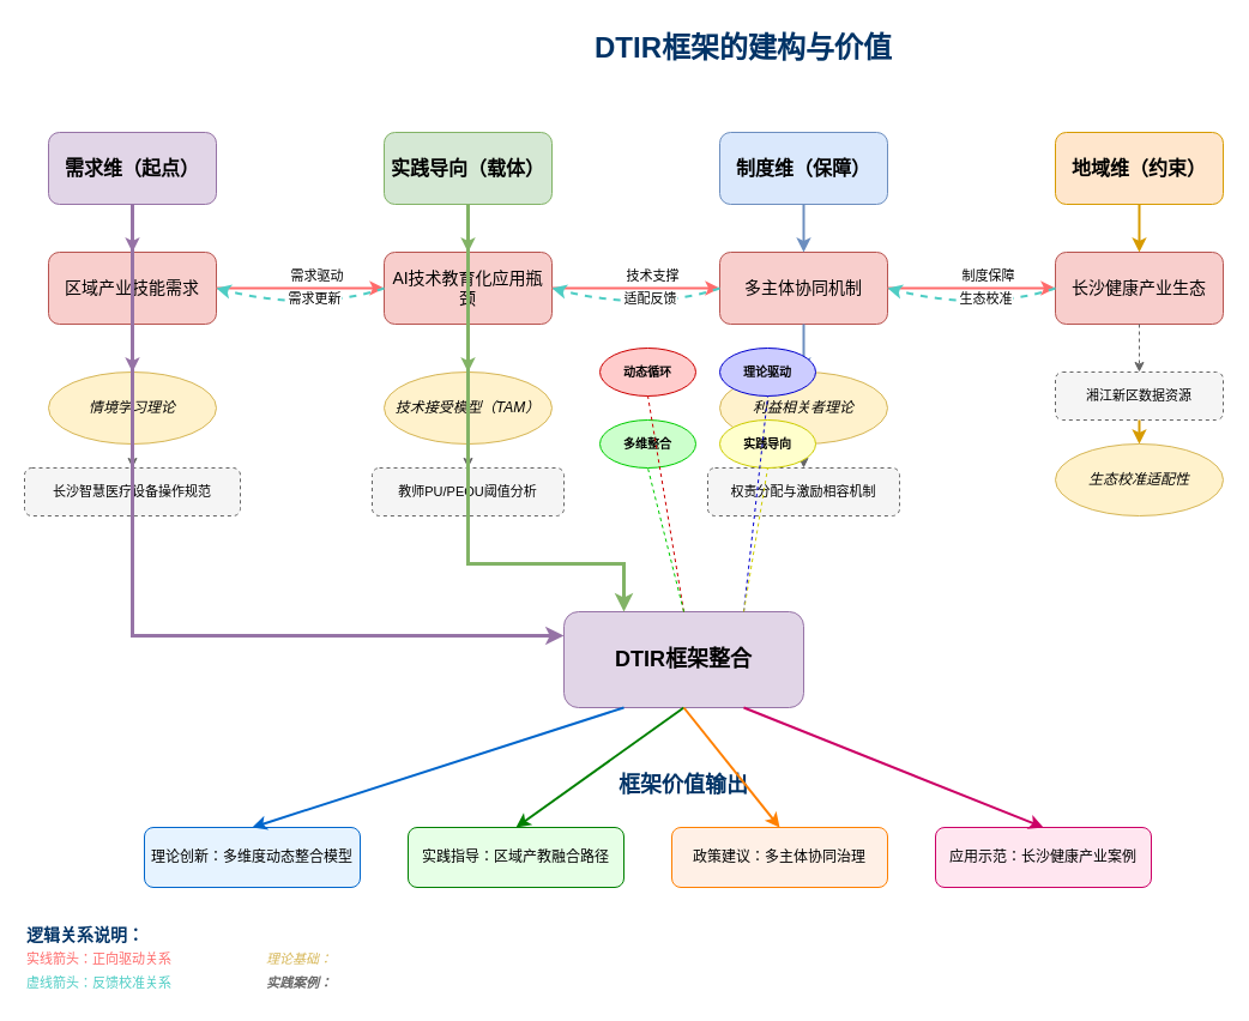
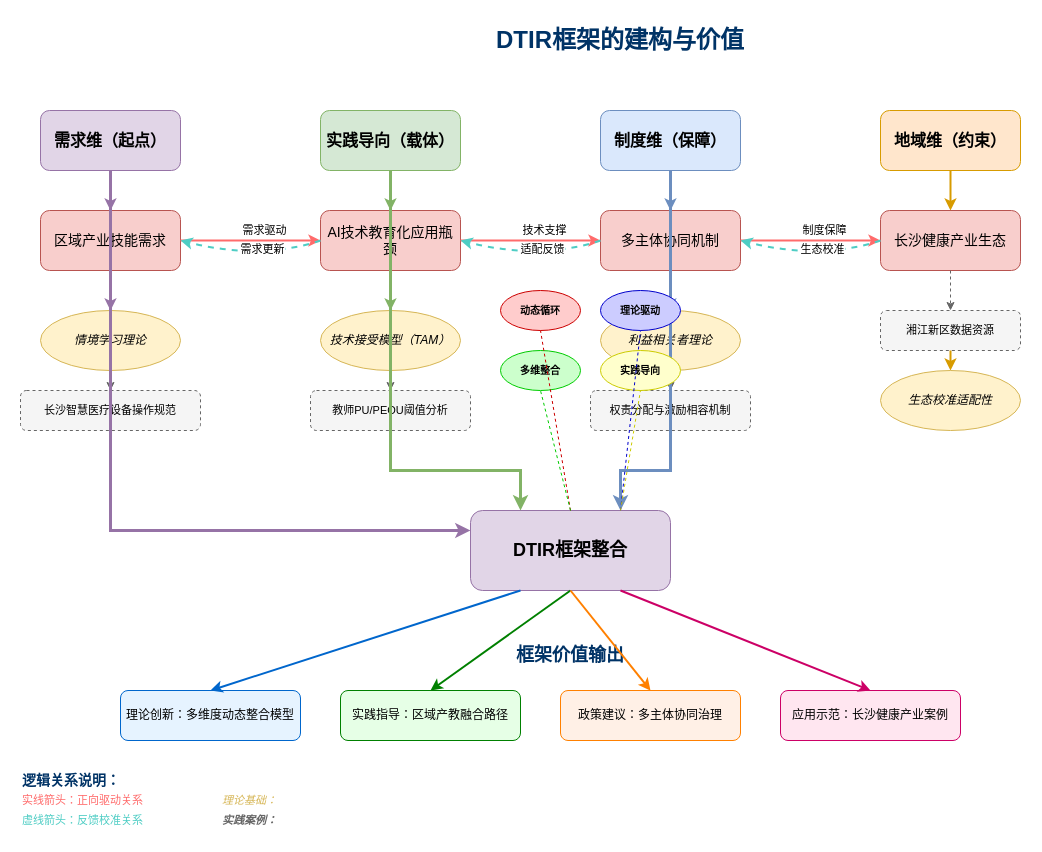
  <mxCell id="0" />
  <mxCell id="1" parent="0" />
  <mxCell id="2" value="DTIR框架的建构与价值" style="text;html=1;strokeColor=none;fillColor=none;align=center;verticalAlign=middle;whiteSpace=wrap;rounded=0;fontSize=24;fontStyle=1;fontColor=#003366;" parent="1" vertex="1"><mxGeometry x="370" y="20" width="500" height="40" as="geometry" /></mxCell>
  <mxCell id="3" value="需求维（起点）" style="rounded=1;whiteSpace=wrap;html=1;fillColor=#e1d5e7;strokeColor=#9673a6;fontSize=16;fontStyle=1;" parent="1" vertex="1"><mxGeometry x="40" y="110" width="140" height="60" as="geometry" /></mxCell>
  <mxCell id="4" value="区域产业技能需求" style="rounded=1;whiteSpace=wrap;html=1;fillColor=#f8cecc;strokeColor=#b85450;fontSize=14;" parent="1" vertex="1"><mxGeometry x="40" y="210" width="140" height="60" as="geometry" /></mxCell>
  <mxCell id="5" value="情境学习理论" style="ellipse;whiteSpace=wrap;html=1;fillColor=#fff2cc;strokeColor=#d6b656;fontSize=12;fontStyle=2;" parent="1" vertex="1"><mxGeometry x="40" y="310" width="140" height="60" as="geometry" /></mxCell>
  <mxCell id="6" value="长沙智慧医疗设备操作规范" style="rounded=1;whiteSpace=wrap;html=1;fillColor=#f5f5f5;strokeColor=#666666;fontSize=11;dashed=1;" parent="1" vertex="1"><mxGeometry x="20" y="390" width="180" height="40" as="geometry" /></mxCell>
  <mxCell id="7" value="实践导向（载体）" style="rounded=1;whiteSpace=wrap;html=1;fillColor=#d5e8d4;strokeColor=#82b366;fontSize=16;fontStyle=1;" parent="1" vertex="1"><mxGeometry x="320" y="110" width="140" height="60" as="geometry" /></mxCell>
  <mxCell id="8" value="AI技术教育化应用瓶颈" style="rounded=1;whiteSpace=wrap;html=1;fillColor=#f8cecc;strokeColor=#b85450;fontSize=14;" parent="1" vertex="1"><mxGeometry x="320" y="210" width="140" height="60" as="geometry" /></mxCell>
  <mxCell id="9" value="技术接受模型（TAM）" style="ellipse;whiteSpace=wrap;html=1;fillColor=#fff2cc;strokeColor=#d6b656;fontSize=12;fontStyle=2;" parent="1" vertex="1"><mxGeometry x="320" y="310" width="140" height="60" as="geometry" /></mxCell>
  <mxCell id="10" value="教师PU/PEOU阈值分析" style="rounded=1;whiteSpace=wrap;html=1;fillColor=#f5f5f5;strokeColor=#666666;fontSize=11;dashed=1;" parent="1" vertex="1"><mxGeometry x="310" y="390" width="160" height="40" as="geometry" /></mxCell>
  <mxCell id="11" value="制度维（保障）" style="rounded=1;whiteSpace=wrap;html=1;fillColor=#dae8fc;strokeColor=#6c8ebf;fontSize=16;fontStyle=1;" parent="1" vertex="1"><mxGeometry x="600" y="110" width="140" height="60" as="geometry" /></mxCell>
  <mxCell id="12" value="多主体协同机制" style="rounded=1;whiteSpace=wrap;html=1;fillColor=#f8cecc;strokeColor=#b85450;fontSize=14;" parent="1" vertex="1"><mxGeometry x="600" y="210" width="140" height="60" as="geometry" /></mxCell>
  <mxCell id="13" value="利益相关者理论" style="ellipse;whiteSpace=wrap;html=1;fillColor=#fff2cc;strokeColor=#d6b656;fontSize=12;fontStyle=2;" parent="1" vertex="1"><mxGeometry x="600" y="310" width="140" height="60" as="geometry" /></mxCell>
  <mxCell id="14" value="权责分配与激励相容机制" style="rounded=1;whiteSpace=wrap;html=1;fillColor=#f5f5f5;strokeColor=#666666;fontSize=11;dashed=1;" parent="1" vertex="1"><mxGeometry x="590" y="390" width="160" height="40" as="geometry" /></mxCell>
  <mxCell id="15" value="地域维（约束）" style="rounded=1;whiteSpace=wrap;html=1;fillColor=#ffe6cc;strokeColor=#d79b00;fontSize=16;fontStyle=1;" parent="1" vertex="1"><mxGeometry x="880" y="110" width="140" height="60" as="geometry" /></mxCell>
  <mxCell id="16" value="长沙健康产业生态" style="rounded=1;whiteSpace=wrap;html=1;fillColor=#f8cecc;strokeColor=#b85450;fontSize=14;" parent="1" vertex="1"><mxGeometry x="880" y="210" width="140" height="60" as="geometry" /></mxCell>
  <mxCell id="17" value="湘江新区数据资源" style="rounded=1;whiteSpace=wrap;html=1;fillColor=#f5f5f5;strokeColor=#666666;fontSize=11;dashed=1;" parent="1" vertex="1"><mxGeometry x="880" y="310" width="140" height="40" as="geometry" /></mxCell>
  <mxCell id="18" value="生态校准适配性" style="ellipse;whiteSpace=wrap;html=1;fillColor=#fff2cc;strokeColor=#d6b656;fontSize=12;fontStyle=2;" parent="1" vertex="1"><mxGeometry x="880" y="370" width="140" height="60" as="geometry" /></mxCell>
  <mxCell id="19" value="DTIR框架整合" style="rounded=1;whiteSpace=wrap;html=1;fillColor=#e1d5e7;strokeColor=#9673a6;fontSize=18;fontStyle=1;" parent="1" vertex="1"><mxGeometry x="470" y="510" width="200" height="80" as="geometry" /></mxCell>
  <mxCell id="20" value="" style="endArrow=classic;html=1;rounded=0;exitX=0.5;exitY=1;exitDx=0;exitDy=0;entryX=0.5;entryY=0;entryDx=0;entryDy=0;strokeWidth=2;strokeColor=#9673a6;" parent="1" source="3" target="4" edge="1"><mxGeometry width="50" height="50" relative="1" as="geometry"><mxPoint x="220" y="290" as="sourcePoint" /><mxPoint x="270" y="240" as="targetPoint" /></mxGeometry></mxCell>
  <mxCell id="21" value="" style="endArrow=classic;html=1;rounded=0;exitX=0.5;exitY=1;exitDx=0;exitDy=0;entryX=0.5;entryY=0;entryDx=0;entryDy=0;strokeWidth=2;strokeColor=#9673a6;" parent="1" source="4" target="5" edge="1"><mxGeometry width="50" height="50" relative="1" as="geometry"><mxPoint x="220" y="290" as="sourcePoint" /><mxPoint x="270" y="240" as="targetPoint" /></mxGeometry></mxCell>
  <mxCell id="22" value="" style="endArrow=classic;html=1;rounded=0;exitX=0.5;exitY=1;exitDx=0;exitDy=0;entryX=0.5;entryY=0;entryDx=0;entryDy=0;strokeWidth=1;strokeColor=#666666;dashed=1;" parent="1" source="5" target="6" edge="1"><mxGeometry width="50" height="50" relative="1" as="geometry"><mxPoint x="220" y="290" as="sourcePoint" /><mxPoint x="270" y="240" as="targetPoint" /></mxGeometry></mxCell>
  <mxCell id="23" value="" style="endArrow=classic;html=1;rounded=0;exitX=0.5;exitY=1;exitDx=0;exitDy=0;entryX=0.5;entryY=0;entryDx=0;entryDy=0;strokeWidth=2;strokeColor=#82b366;" parent="1" source="7" target="8" edge="1"><mxGeometry width="50" height="50" relative="1" as="geometry"><mxPoint x="500" y="290" as="sourcePoint" /><mxPoint x="550" y="240" as="targetPoint" /></mxGeometry></mxCell>
  <mxCell id="24" value="" style="endArrow=classic;html=1;rounded=0;exitX=0.5;exitY=1;exitDx=0;exitDy=0;entryX=0.5;entryY=0;entryDx=0;entryDy=0;strokeWidth=2;strokeColor=#82b366;" parent="1" source="8" target="9" edge="1"><mxGeometry width="50" height="50" relative="1" as="geometry"><mxPoint x="500" y="290" as="sourcePoint" /><mxPoint x="550" y="240" as="targetPoint" /></mxGeometry></mxCell>
  <mxCell id="25" value="" style="endArrow=classic;html=1;rounded=0;exitX=0.5;exitY=1;exitDx=0;exitDy=0;entryX=0.5;entryY=0;entryDx=0;entryDy=0;strokeWidth=1;strokeColor=#666666;dashed=1;" parent="1" source="9" target="10" edge="1"><mxGeometry width="50" height="50" relative="1" as="geometry"><mxPoint x="500" y="290" as="sourcePoint" /><mxPoint x="550" y="240" as="targetPoint" /></mxGeometry></mxCell>
  <mxCell id="26" value="" style="endArrow=classic;html=1;rounded=0;exitX=0.5;exitY=1;exitDx=0;exitDy=0;entryX=0.5;entryY=0;entryDx=0;entryDy=0;strokeWidth=2;strokeColor=#6c8ebf;" parent="1" source="11" target="12" edge="1"><mxGeometry width="50" height="50" relative="1" as="geometry"><mxPoint x="780" y="290" as="sourcePoint" /><mxPoint x="830" y="240" as="targetPoint" /></mxGeometry></mxCell>
  <mxCell id="27" value="" style="endArrow=classic;html=1;rounded=0;exitX=0.5;exitY=1;exitDx=0;exitDy=0;entryX=0.5;entryY=0;entryDx=0;entryDy=0;strokeWidth=2;strokeColor=#6c8ebf;" parent="1" source="12" target="13" edge="1"><mxGeometry width="50" height="50" relative="1" as="geometry"><mxPoint x="780" y="290" as="sourcePoint" /><mxPoint x="830" y="240" as="targetPoint" /></mxGeometry></mxCell>
  <mxCell id="28" value="" style="endArrow=classic;html=1;rounded=0;exitX=0.5;exitY=1;exitDx=0;exitDy=0;entryX=0.5;entryY=0;entryDx=0;entryDy=0;strokeWidth=1;strokeColor=#666666;dashed=1;" parent="1" source="13" target="14" edge="1"><mxGeometry width="50" height="50" relative="1" as="geometry"><mxPoint x="780" y="290" as="sourcePoint" /><mxPoint x="830" y="240" as="targetPoint" /></mxGeometry></mxCell>
  <mxCell id="29" value="" style="endArrow=classic;html=1;rounded=0;exitX=0.5;exitY=1;exitDx=0;exitDy=0;entryX=0.5;entryY=0;entryDx=0;entryDy=0;strokeWidth=2;strokeColor=#d79b00;" parent="1" source="15" target="16" edge="1"><mxGeometry width="50" height="50" relative="1" as="geometry"><mxPoint x="1060" y="290" as="sourcePoint" /><mxPoint x="1110" y="240" as="targetPoint" /></mxGeometry></mxCell>
  <mxCell id="30" value="" style="endArrow=classic;html=1;rounded=0;exitX=0.5;exitY=1;exitDx=0;exitDy=0;entryX=0.5;entryY=0;entryDx=0;entryDy=0;strokeWidth=1;strokeColor=#666666;dashed=1;" parent="1" source="16" target="17" edge="1"><mxGeometry width="50" height="50" relative="1" as="geometry"><mxPoint x="1060" y="290" as="sourcePoint" /><mxPoint x="1110" y="240" as="targetPoint" /></mxGeometry></mxCell>
  <mxCell id="31" value="" style="endArrow=classic;html=1;rounded=0;exitX=0.5;exitY=1;exitDx=0;exitDy=0;entryX=0.5;entryY=0;entryDx=0;entryDy=0;strokeWidth=2;strokeColor=#d79b00;" parent="1" source="17" target="18" edge="1"><mxGeometry width="50" height="50" relative="1" as="geometry"><mxPoint x="1060" y="290" as="sourcePoint" /><mxPoint x="1110" y="240" as="targetPoint" /></mxGeometry></mxCell>
  <mxCell id="32" value="" style="endArrow=classic;html=1;rounded=0;exitX=0.5;exitY=1;exitDx=0;exitDy=0;entryX=0;entryY=0.25;entryDx=0;entryDy=0;strokeWidth=3;strokeColor=#9673a6;" parent="1" source="3" target="19" edge="1"><mxGeometry width="50" height="50" relative="1" as="geometry"><mxPoint x="220" y="390" as="sourcePoint" /><mxPoint x="270" y="340" as="targetPoint" /><Array as="points"><mxPoint x="110" y="530" /></Array></mxGeometry></mxCell>
  <mxCell id="33" value="" style="endArrow=classic;html=1;rounded=0;exitX=0.5;exitY=1;exitDx=0;exitDy=0;entryX=0.25;entryY=0;entryDx=0;entryDy=0;strokeWidth=3;strokeColor=#82b366;" parent="1" source="7" target="19" edge="1"><mxGeometry width="50" height="50" relative="1" as="geometry"><mxPoint x="500" y="390" as="sourcePoint" /><mxPoint x="550" y="340" as="targetPoint" /><Array as="points"><mxPoint x="390" y="470" /><mxPoint x="520" y="470" /></Array></mxGeometry></mxCell>
+ <mxCell id="34" value="" style="endArrow=classic;html=1;rounded=0;exitX=0.5;exitY=1;exitDx=0;exitDy=0;entryX=0.75;entryY=0;entryDx=0;entryDy=0;strokeWidth=3;strokeColor=#6c8ebf;" parent="1" source="11" target="19" edge="1"><mxGeometry width="50" height="50" relative="1" as="geometry"><mxPoint x="780" y="390" as="sourcePoint" /><mxPoint x="830" y="340" as="targetPoint" /><Array as="points"><mxPoint x="670" y="470" /><mxPoint x="620" y="470" /></Array></mxGeometry></mxCell>
  <mxCell id="35" value="需求驱动" style="endArrow=classic;html=1;rounded=0;exitX=1;exitY=0.5;exitDx=0;exitDy=0;entryX=0;entryY=0.5;entryDx=0;entryDy=0;strokeWidth=2;strokeColor=#ff6b6b;curved=1;" parent="1" source="4" target="8" edge="1"><mxGeometry x="0.2" y="10" width="50" height="50" relative="1" as="geometry"><mxPoint x="220" y="390" as="sourcePoint" /><mxPoint x="270" y="340" as="targetPoint" /><mxPoint as="offset" /></mxGeometry></mxCell>
  <mxCell id="36" value="技术支撑" style="endArrow=classic;html=1;rounded=0;exitX=1;exitY=0.5;exitDx=0;exitDy=0;entryX=0;entryY=0.5;entryDx=0;entryDy=0;strokeWidth=2;strokeColor=#ff6b6b;curved=1;" parent="1" source="8" target="12" edge="1"><mxGeometry x="0.2" y="10" width="50" height="50" relative="1" as="geometry"><mxPoint x="500" y="390" as="sourcePoint" /><mxPoint x="550" y="340" as="targetPoint" /><mxPoint as="offset" /></mxGeometry></mxCell>
  <mxCell id="37" value="制度保障" style="endArrow=classic;html=1;rounded=0;exitX=1;exitY=0.5;exitDx=0;exitDy=0;entryX=0;entryY=0.5;entryDx=0;entryDy=0;strokeWidth=2;strokeColor=#ff6b6b;curved=1;" parent="1" source="12" target="16" edge="1"><mxGeometry x="0.2" y="10" width="50" height="50" relative="1" as="geometry"><mxPoint x="780" y="390" as="sourcePoint" /><mxPoint x="830" y="340" as="targetPoint" /><mxPoint as="offset" /></mxGeometry></mxCell>
  <mxCell id="38" value="生态校准" style="endArrow=classic;html=1;rounded=0;exitX=0;exitY=0.5;exitDx=0;exitDy=0;entryX=1;entryY=0.5;entryDx=0;entryDy=0;strokeWidth=2;strokeColor=#4ecdc4;curved=1;dashed=1;" parent="1" source="16" target="12" edge="1"><mxGeometry x="-0.2" y="-10" width="50" height="50" relative="1" as="geometry"><mxPoint x="780" y="390" as="sourcePoint" /><mxPoint x="830" y="340" as="targetPoint" /><Array as="points"><mxPoint x="820" y="260" /></Array><mxPoint as="offset" /></mxGeometry></mxCell>
  <mxCell id="39" value="适配反馈" style="endArrow=classic;html=1;rounded=0;exitX=0;exitY=0.5;exitDx=0;exitDy=0;entryX=1;entryY=0.5;entryDx=0;entryDy=0;strokeWidth=2;strokeColor=#4ecdc4;curved=1;dashed=1;" parent="1" source="12" target="8" edge="1"><mxGeometry x="-0.2" y="-10" width="50" height="50" relative="1" as="geometry"><mxPoint x="500" y="390" as="sourcePoint" /><mxPoint x="550" y="340" as="targetPoint" /><Array as="points"><mxPoint x="540" y="260" /></Array><mxPoint as="offset" /></mxGeometry></mxCell>
  <mxCell id="40" value="需求更新" style="endArrow=classic;html=1;rounded=0;exitX=0;exitY=0.5;exitDx=0;exitDy=0;entryX=1;entryY=0.5;entryDx=0;entryDy=0;strokeWidth=2;strokeColor=#4ecdc4;curved=1;dashed=1;" parent="1" source="8" target="4" edge="1"><mxGeometry x="-0.2" y="-10" width="50" height="50" relative="1" as="geometry"><mxPoint x="220" y="390" as="sourcePoint" /><mxPoint x="270" y="340" as="targetPoint" /><Array as="points"><mxPoint x="260" y="260" /></Array><mxPoint as="offset" /></mxGeometry></mxCell>
  <mxCell id="41" value="框架价值输出" style="text;html=1;strokeColor=none;fillColor=none;align=center;verticalAlign=middle;whiteSpace=wrap;rounded=0;fontSize=18;fontStyle=1;fontColor=#003366;" parent="1" vertex="1"><mxGeometry x="420" y="640" width="300" height="30" as="geometry" /></mxCell>
  <mxCell id="42" value="理论创新：多维度动态整合模型" style="rounded=1;whiteSpace=wrap;html=1;fillColor=#e6f3ff;strokeColor=#0066cc;fontSize=12;" parent="1" vertex="1"><mxGeometry x="120" y="690" width="180" height="50" as="geometry" /></mxCell>
  <mxCell id="43" value="实践指导：区域产教融合路径" style="rounded=1;whiteSpace=wrap;html=1;fillColor=#e6ffe6;strokeColor=#008000;fontSize=12;" parent="1" vertex="1"><mxGeometry x="340" y="690" width="180" height="50" as="geometry" /></mxCell>
  <mxCell id="44" value="政策建议：多主体协同治理" style="rounded=1;whiteSpace=wrap;html=1;fillColor=#fff0e6;strokeColor=#ff8000;fontSize=12;" parent="1" vertex="1"><mxGeometry x="560" y="690" width="180" height="50" as="geometry" /></mxCell>
  <mxCell id="45" value="应用示范：长沙健康产业案例" style="rounded=1;whiteSpace=wrap;html=1;fillColor=#ffe6f0;strokeColor=#cc0066;fontSize=12;" parent="1" vertex="1"><mxGeometry x="780" y="690" width="180" height="50" as="geometry" /></mxCell>
  <mxCell id="46" value="" style="endArrow=classic;html=1;rounded=0;exitX=0.25;exitY=1;exitDx=0;exitDy=0;entryX=0.5;entryY=0;entryDx=0;entryDy=0;strokeWidth=2;strokeColor=#0066cc;" parent="1" source="19" target="42" edge="1"><mxGeometry width="50" height="50" relative="1" as="geometry"><mxPoint x="320" y="640" as="sourcePoint" /><mxPoint x="370" y="590" as="targetPoint" /></mxGeometry></mxCell>
  <mxCell id="47" value="" style="endArrow=classic;html=1;rounded=0;exitX=0.5;exitY=1;exitDx=0;exitDy=0;entryX=0.5;entryY=0;entryDx=0;entryDy=0;strokeWidth=2;strokeColor=#008000;" parent="1" source="19" target="43" edge="1"><mxGeometry width="50" height="50" relative="1" as="geometry"><mxPoint x="320" y="640" as="sourcePoint" /><mxPoint x="370" y="590" as="targetPoint" /></mxGeometry></mxCell>
  <mxCell id="48" value="" style="endArrow=classic;html=1;rounded=0;exitX=0.5;exitY=1;exitDx=0;exitDy=0;entryX=0.5;entryY=0;entryDx=0;entryDy=0;strokeWidth=2;strokeColor=#ff8000;" parent="1" source="19" target="44" edge="1"><mxGeometry width="50" height="50" relative="1" as="geometry"><mxPoint x="320" y="640" as="sourcePoint" /><mxPoint x="370" y="590" as="targetPoint" /></mxGeometry></mxCell>
  <mxCell id="49" value="" style="endArrow=classic;html=1;rounded=0;exitX=0.75;exitY=1;exitDx=0;exitDy=0;entryX=0.5;entryY=0;entryDx=0;entryDy=0;strokeWidth=2;strokeColor=#cc0066;" parent="1" source="19" target="45" edge="1"><mxGeometry width="50" height="50" relative="1" as="geometry"><mxPoint x="320" y="640" as="sourcePoint" /><mxPoint x="370" y="590" as="targetPoint" /></mxGeometry></mxCell>
  <mxCell id="50" value="逻辑关系说明：" style="text;html=1;strokeColor=none;fillColor=none;align=left;verticalAlign=middle;whiteSpace=wrap;rounded=0;fontSize=14;fontStyle=1;fontColor=#003366;" parent="1" vertex="1"><mxGeometry x="20" y="770" width="120" height="20" as="geometry" /></mxCell>
  <mxCell id="51" value="实线箭头：正向驱动关系" style="text;html=1;strokeColor=none;fillColor=none;align=left;verticalAlign=middle;whiteSpace=wrap;rounded=0;fontSize=11;fontColor=#ff6b6b;" parent="1" vertex="1"><mxGeometry x="20" y="790" width="160" height="20" as="geometry" /></mxCell>
  <mxCell id="52" value="虚线箭头：反馈校准关系" style="text;html=1;strokeColor=none;fillColor=none;align=left;verticalAlign=middle;whiteSpace=wrap;rounded=0;fontSize=11;fontColor=#4ecdc4;" parent="1" vertex="1"><mxGeometry x="20" y="810" width="160" height="20" as="geometry" /></mxCell>
  <mxCell id="53" value="理论基础：" style="text;html=1;strokeColor=none;fillColor=none;align=left;verticalAlign=middle;whiteSpace=wrap;rounded=0;fontSize=11;fontColor=#d6b656;fontStyle=2;" parent="1" vertex="1"><mxGeometry x="220" y="790" width="80" height="20" as="geometry" /></mxCell>
  <mxCell id="54" value="实践案例：" style="text;html=1;strokeColor=none;fillColor=none;align=left;verticalAlign=middle;whiteSpace=wrap;rounded=0;fontSize=11;fontColor=#666666;fontStyle=3;" parent="1" vertex="1"><mxGeometry x="220" y="810" width="80" height="20" as="geometry" /></mxCell>
  <mxCell id="55" value="动态循环" style="ellipse;whiteSpace=wrap;html=1;fillColor=#ffcccc;strokeColor=#cc0000;fontSize=10;fontStyle=1;" parent="1" vertex="1"><mxGeometry x="500" y="290" width="80" height="40" as="geometry" /></mxCell>
  <mxCell id="56" value="多维整合" style="ellipse;whiteSpace=wrap;html=1;fillColor=#ccffcc;strokeColor=#00cc00;fontSize=10;fontStyle=1;" parent="1" vertex="1"><mxGeometry x="500" y="350" width="80" height="40" as="geometry" /></mxCell>
  <mxCell id="57" value="理论驱动" style="ellipse;whiteSpace=wrap;html=1;fillColor=#ccccff;strokeColor=#0000cc;fontSize=10;fontStyle=1;" parent="1" vertex="1"><mxGeometry x="600" y="290" width="80" height="40" as="geometry" /></mxCell>
  <mxCell id="58" value="实践导向" style="ellipse;whiteSpace=wrap;html=1;fillColor=#ffffcc;strokeColor=#cccc00;fontSize=10;fontStyle=1;" parent="1" vertex="1"><mxGeometry x="600" y="350" width="80" height="40" as="geometry" /></mxCell>
  <mxCell id="59" value="" style="endArrow=none;html=1;rounded=0;exitX=0.5;exitY=0;exitDx=0;exitDy=0;entryX=0.5;entryY=1;entryDx=0;entryDy=0;strokeWidth=1;strokeColor=#cc0000;dashed=1;" parent="1" source="19" target="55" edge="1"><mxGeometry width="50" height="50" relative="1" as="geometry"><mxPoint x="320" y="390" as="sourcePoint" /><mxPoint x="370" y="340" as="targetPoint" /></mxGeometry></mxCell>
  <mxCell id="60" value="" style="endArrow=none;html=1;rounded=0;exitX=0.5;exitY=0;exitDx=0;exitDy=0;entryX=0.5;entryY=1;entryDx=0;entryDy=0;strokeWidth=1;strokeColor=#00cc00;dashed=1;" parent="1" source="19" target="56" edge="1"><mxGeometry width="50" height="50" relative="1" as="geometry"><mxPoint x="320" y="390" as="sourcePoint" /><mxPoint x="370" y="340" as="targetPoint" /></mxGeometry></mxCell>
  <mxCell id="61" value="" style="endArrow=none;html=1;rounded=0;exitX=0.75;exitY=0;exitDx=0;exitDy=0;entryX=0.5;entryY=1;entryDx=0;entryDy=0;strokeWidth=1;strokeColor=#0000cc;dashed=1;" parent="1" source="19" target="57" edge="1"><mxGeometry width="50" height="50" relative="1" as="geometry"><mxPoint x="320" y="390" as="sourcePoint" /><mxPoint x="370" y="340" as="targetPoint" /></mxGeometry></mxCell>
  <mxCell id="62" value="" style="endArrow=none;html=1;rounded=0;exitX=0.75;exitY=0;exitDx=0;exitDy=0;entryX=0.5;entryY=1;entryDx=0;entryDy=0;strokeWidth=1;strokeColor=#cccc00;dashed=1;" parent="1" source="19" target="58" edge="1"><mxGeometry width="50" height="50" relative="1" as="geometry"><mxPoint x="320" y="390" as="sourcePoint" /><mxPoint x="370" y="340" as="targetPoint" /></mxGeometry></mxCell>
